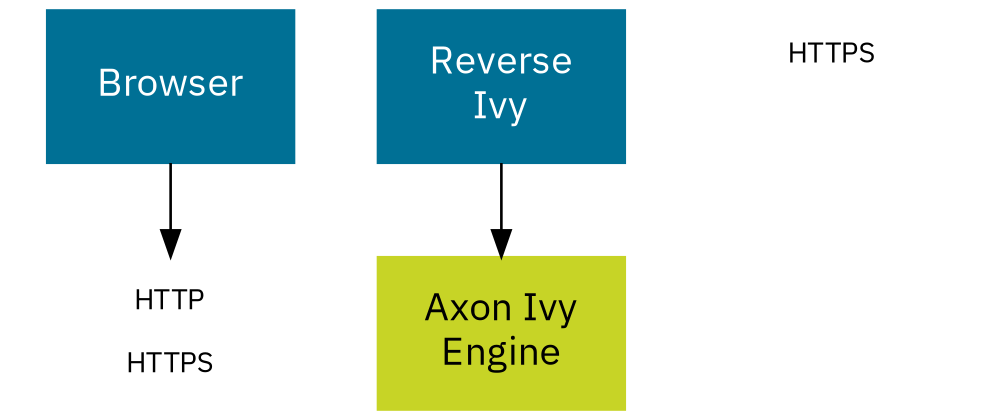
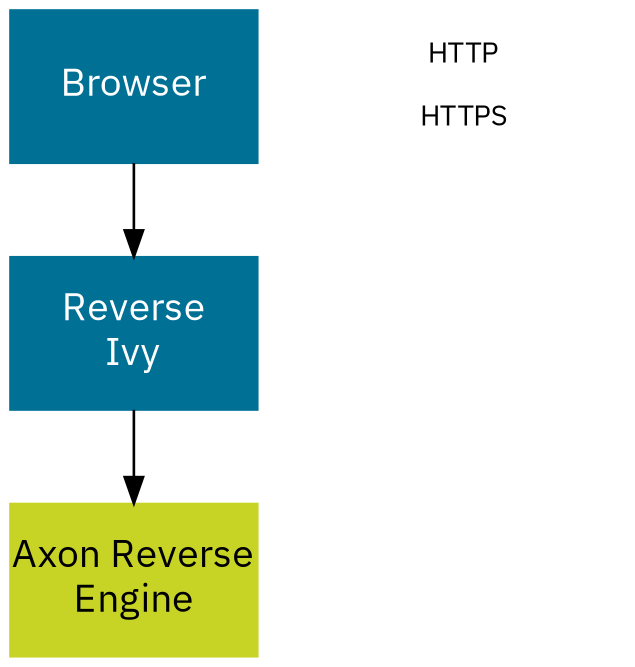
  digraph {
    fontname="IBM Plex Sans"
    node [color="#007095" fixedsize=true fontcolor=black fontname="IBM Plex Sans" fontsize=15 margin=0 shape=box style=filled]
    edge [fontname="IBM Plex Sans"]
    n1 [fontcolor=white height=0.8 label=Browser width=1.3]
    n2 [fontcolor=white height=0.8 label="Reverse\nIvy" width=1.3]
-   n3 [color="#C7D426" height=0.8 label="Axon Ivy\nEngine" width=1.3]
-   n4 [fillcolor=none fontsize=11 height=0.8 label="HTTPS\n \n " shape=none width=1.7]
+   n3 [color="#C7D426" height=0.8 label="Axon Reverse\nEngine" width=1.3]
    n5 [fillcolor=none fontsize=11 height=0.8 label="HTTP\n \nHTTPS" shape=none width=1.7]
-   n1 -> n5
+   n1 -> n2
    n2 -> n3
  }
